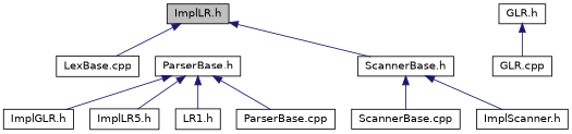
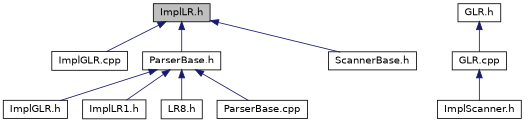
  digraph {
    node [color=black fillcolor=white fontname=Helvetica fontsize=12 shape=record style=filled]
    edge [color=midnightblue dir=back fontname=Helvetica fontsize=12 labelfontname=Helvetica labelfontsize=12 style=solid]
    n1 [fillcolor=grey75 fontcolor=black height=0.2 label="ImplLR.h" width=0.4]
-   n2 [height=0.2 label="LexBase.cpp" width=0.4]
+   n2 [height=0.2 label="ImplGLR.cpp" width=0.4]
    n3 [height=0.2 label="ParserBase.h" width=0.4]
    n4 [height=0.2 label="ScannerBase.h" width=0.4]
    n5 [height=0.2 label="ImplGLR.h" width=0.4]
-   n6 [height=0.2 label="ImplLR5.h" width=0.4]
-   n7 [height=0.2 label="LR1.h" width=0.4]
+   n6 [height=0.2 label="ImplLR1.h" width=0.4]
+   n7 [height=0.2 label="LR8.h" width=0.4]
    n8 [height=0.2 label="ParserBase.cpp" width=0.4]
    n9 [height=0.2 label="ImplScanner.h" width=0.4]
-   n10 [height=0.2 label="ScannerBase.cpp" width=0.4]
    n11 [height=0.2 label="GLR.h" width=0.4]
    n12 [height=0.2 label="GLR.cpp" width=0.4]
    n1 -> n2
+   n1 -> n3
    n1 -> n4
    n3 -> n5
    n3 -> n6
    n3 -> n7
    n3 -> n8
-   n4 -> n9
-   n4 -> n10
+   n12 -> n9
    n11 -> n12
  }
